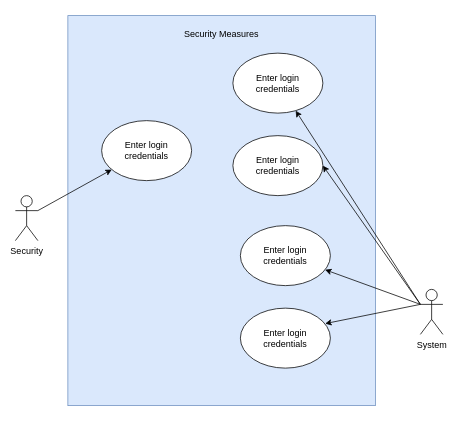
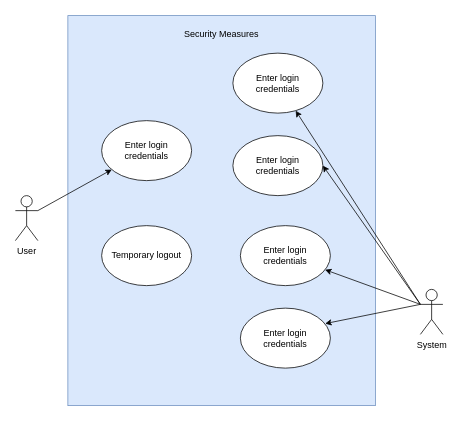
  <mxCell id="0" />
  <mxCell id="1" parent="0" />
  <mxCell id="2" value="" style="rounded=0;whiteSpace=wrap;html=1;fillColor=#dae8fc;strokeColor=#6c8ebf;" vertex="1" parent="1"><mxGeometry x="90" y="20" width="410" height="520" as="geometry" /></mxCell>
  <mxCell id="3" style="edgeStyle=none;rounded=0;orthogonalLoop=1;jettySize=auto;html=1;exitX=1;exitY=0.333;exitDx=0;exitDy=0;exitPerimeter=0;" edge="1" parent="1" source="4" target="5"><mxGeometry relative="1" as="geometry" /></mxCell>
- <mxCell id="4" value="Security" style="shape=umlActor;verticalLabelPosition=bottom;verticalAlign=top;html=1;outlineConnect=0;" vertex="1" parent="1"><mxGeometry x="20" y="260" width="30" height="60" as="geometry" /></mxCell>
+ <mxCell id="4" value="User" style="shape=umlActor;verticalLabelPosition=bottom;verticalAlign=top;html=1;outlineConnect=0;" vertex="1" parent="1"><mxGeometry x="20" y="260" width="30" height="60" as="geometry" /></mxCell>
  <mxCell id="5" value="Enter login credentials" style="ellipse;whiteSpace=wrap;html=1;" vertex="1" parent="1"><mxGeometry x="135" y="160" width="120" height="80" as="geometry" /></mxCell>
+ <mxCell id="6" value="Temporary logout" style="ellipse;whiteSpace=wrap;html=1;" vertex="1" parent="1"><mxGeometry x="135" y="300" width="120" height="80" as="geometry" /></mxCell>
  <mxCell id="7" value="Enter login credentials" style="ellipse;whiteSpace=wrap;html=1;" vertex="1" parent="1"><mxGeometry x="310" y="180" width="120" height="80" as="geometry" /></mxCell>
  <mxCell id="8" value="Enter login credentials" style="ellipse;whiteSpace=wrap;html=1;" vertex="1" parent="1"><mxGeometry x="320" y="300" width="120" height="80" as="geometry" /></mxCell>
  <mxCell id="9" value="Enter login credentials" style="ellipse;whiteSpace=wrap;html=1;" vertex="1" parent="1"><mxGeometry x="320" y="410" width="120" height="80" as="geometry" /></mxCell>
  <mxCell id="10" value="Enter login credentials" style="ellipse;whiteSpace=wrap;html=1;" vertex="1" parent="1"><mxGeometry x="310" y="70" width="120" height="80" as="geometry" /></mxCell>
  <mxCell id="11" style="edgeStyle=none;rounded=0;orthogonalLoop=1;jettySize=auto;html=1;exitX=0;exitY=0.333;exitDx=0;exitDy=0;exitPerimeter=0;" edge="1" parent="1" source="14" target="10"><mxGeometry relative="1" as="geometry" /></mxCell>
  <mxCell id="12" style="edgeStyle=none;rounded=0;orthogonalLoop=1;jettySize=auto;html=1;exitX=0;exitY=0.333;exitDx=0;exitDy=0;exitPerimeter=0;entryX=1;entryY=0.5;entryDx=0;entryDy=0;" edge="1" parent="1" source="14" target="7"><mxGeometry relative="1" as="geometry" /></mxCell>
  <mxCell id="13" style="edgeStyle=none;rounded=0;orthogonalLoop=1;jettySize=auto;html=1;exitX=0;exitY=0.333;exitDx=0;exitDy=0;exitPerimeter=0;" edge="1" parent="1" source="14" target="8"><mxGeometry relative="1" as="geometry" /></mxCell>
  <mxCell id="14" value="System" style="shape=umlActor;verticalLabelPosition=bottom;verticalAlign=top;html=1;outlineConnect=0;" vertex="1" parent="1"><mxGeometry x="560" y="385" width="30" height="60" as="geometry" /></mxCell>
  <mxCell id="15" style="edgeStyle=none;rounded=0;orthogonalLoop=1;jettySize=auto;html=1;exitX=0;exitY=0.333;exitDx=0;exitDy=0;exitPerimeter=0;entryX=0.942;entryY=0.258;entryDx=0;entryDy=0;entryPerimeter=0;" edge="1" parent="1" source="14" target="9"><mxGeometry relative="1" as="geometry" /></mxCell>
  <mxCell id="16" value="Security Measures" style="text;html=1;align=center;verticalAlign=middle;whiteSpace=wrap;rounded=0;" vertex="1" parent="1"><mxGeometry x="230" y="30" width="130" height="30" as="geometry" /></mxCell>
